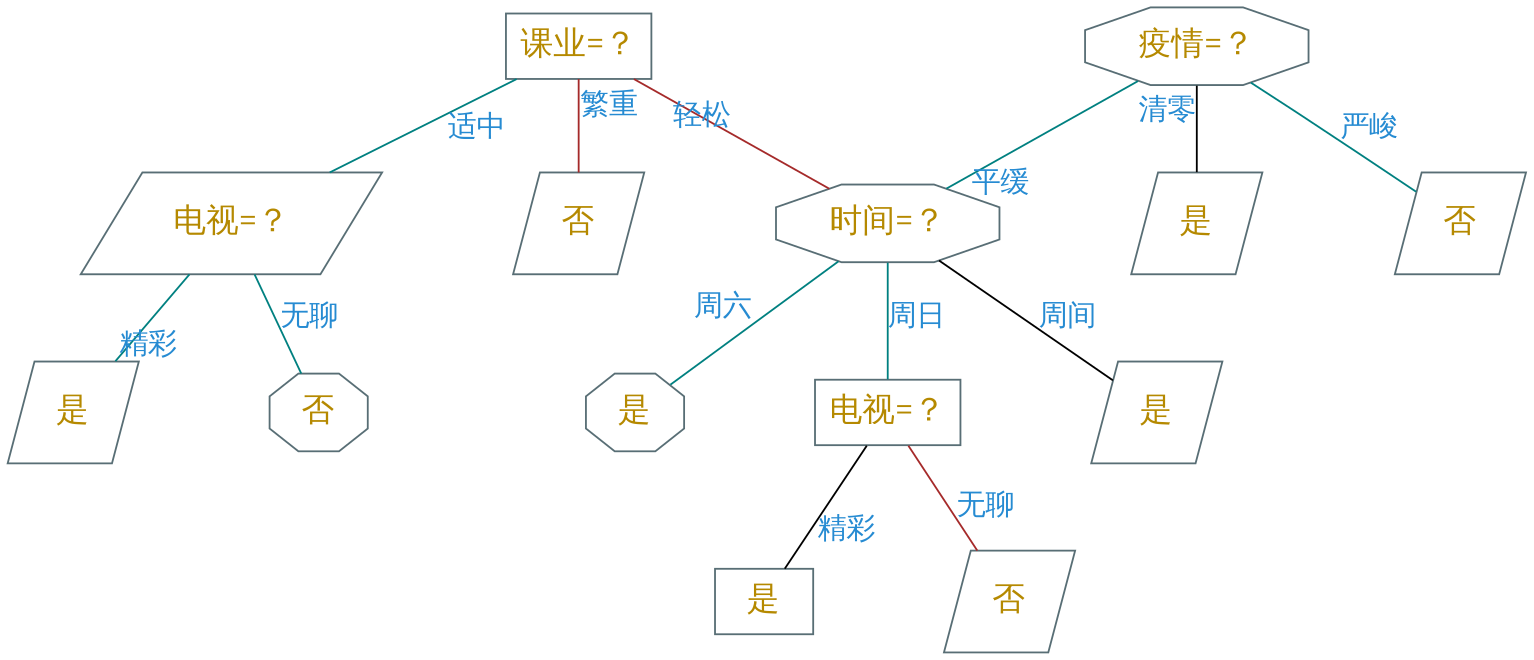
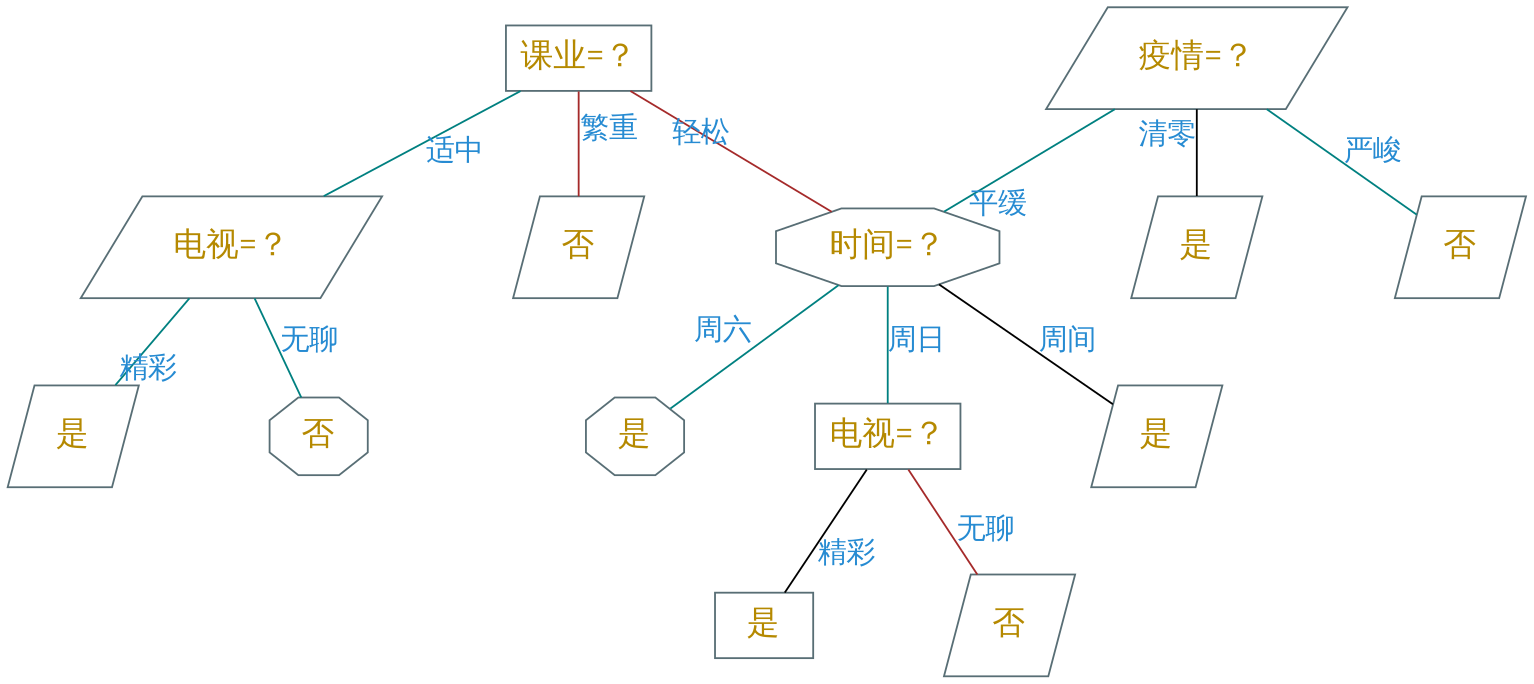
  digraph {
    fontname="Noto Serif"
    nodesep=1.0
    ranksep=0.4
    node [color="#586e75" fontcolor="#b58900" fontname="Noto Serif" fontsize=18 shape=parallelogram]
    edge [arrowhead=none color=teal fontcolor="#268bd2" fontname="Noto Serif" fontsize=16]
    "课业=？" [shape=box]
    "电视=？"
    "否"
    "时间=？" [shape=octagon]
    n5 [label="是"]
-   "疫情=？" [shape=octagon]
+   "疫情=？"
    n7 [label="否"]
    "是"
    n9 [label="否" shape=octagon]
    n10 [label="是" shape=octagon]
    n11 [label="电视=？" shape=box]
    n12 [label="是"]
    n13 [label="是" shape=box]
    n14 [label="否"]
    "课业=？" -> "电视=？" [label="适中"]
    "课业=？" -> "否" [color=brown headlabel="繁重" labeldistance=4]
    "课业=？" -> "时间=？" [color=brown xlabel="轻松"]
    "电视=？" -> "是" [headlabel="精彩" labeldistance=2]
    "电视=？" -> n9 [label="无聊"]
    "时间=？" -> n10 [xlabel="周六"]
    "时间=？" -> n11 [label="周日"]
    "时间=？" -> n12 [color=black label="周间"]
    "疫情=？" -> "时间=？" [headlabel="平缓" labeldistance=3]
    "疫情=？" -> n5 [color=black xlabel="清零"]
    "疫情=？" -> n7 [label="严峻"]
    n11 -> n13 [color=black headlabel="精彩" labeldistance=4]
    n11 -> n14 [color=brown label="无聊"]
  }
